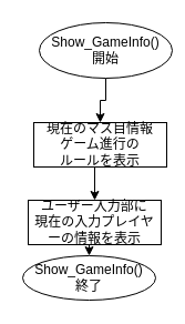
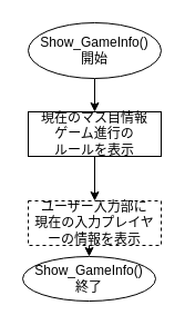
  <mxCell id="0" />
  <mxCell id="1" parent="0" />
  <mxCell id="2" style="edgeStyle=orthogonalEdgeStyle;rounded=0;orthogonalLoop=1;jettySize=auto;html=1;exitX=0.5;exitY=1;exitDx=0;exitDy=0;" parent="1" source="3" target="5" edge="1"><mxGeometry relative="1" as="geometry" /></mxCell>
- <mxCell id="3" value="Show_GameInfo()&lt;br&gt;開始" style="ellipse;whiteSpace=wrap;html=1;" parent="1" vertex="1"><mxGeometry x="35" y="20" width="120" height="50" as="geometry" /></mxCell>
+ <mxCell id="3" value="Show_GameInfo()&lt;br&gt;開始" style="ellipse;whiteSpace=wrap;html=1;" parent="1" vertex="1"><mxGeometry x="25" y="20" width="120" height="50" as="geometry" /></mxCell>
  <mxCell id="4" style="edgeStyle=orthogonalEdgeStyle;rounded=0;orthogonalLoop=1;jettySize=auto;html=1;exitX=0.5;exitY=1;exitDx=0;exitDy=0;entryX=0.5;entryY=0;entryDx=0;entryDy=0;" edge="1" parent="1" source="5" target="8"><mxGeometry relative="1" as="geometry" /></mxCell>
- <mxCell id="5" value="現在のマス目情報&lt;br&gt;ゲーム進行の&lt;div&gt;ルールを表示&lt;/div&gt;" style="rounded=0;whiteSpace=wrap;html=1;" parent="1" vertex="1"><mxGeometry x="30" y="110" width="120" height="40" as="geometry" /></mxCell>
+ <mxCell id="5" value="現在のマス目情報&lt;br&gt;ゲーム進行の&lt;div&gt;ルールを表示&lt;/div&gt;" style="rounded=0;whiteSpace=wrap;html=1;" parent="1" vertex="1"><mxGeometry x="25" y="100" width="120" height="40" as="geometry" /></mxCell>
  <mxCell id="6" value="Show_GameInfo()&lt;br&gt;終了" style="ellipse;whiteSpace=wrap;html=1;" parent="1" vertex="1"><mxGeometry x="20" y="230" width="120" height="40" as="geometry" /></mxCell>
  <mxCell id="7" style="edgeStyle=orthogonalEdgeStyle;rounded=0;orthogonalLoop=1;jettySize=auto;html=1;exitX=0.5;exitY=1;exitDx=0;exitDy=0;entryX=0.5;entryY=0;entryDx=0;entryDy=0;" edge="1" parent="1" source="8" target="6"><mxGeometry relative="1" as="geometry" /></mxCell>
- <mxCell id="8" value="ユーザー入力部に&lt;div&gt;現在の入力プレイヤーの情報を表示&lt;/div&gt;" style="rounded=0;whiteSpace=wrap;html=1;" vertex="1" parent="1"><mxGeometry x="25" y="180" width="120" height="40" as="geometry" /></mxCell>
+ <mxCell id="8" value="ユーザー入力部に&lt;div&gt;現在の入力プレイヤーの情報を表示&lt;/div&gt;" style="rounded=0;whiteSpace=wrap;html=1;dashed=1;" vertex="1" parent="1"><mxGeometry x="25" y="180" width="120" height="40" as="geometry" /></mxCell>
